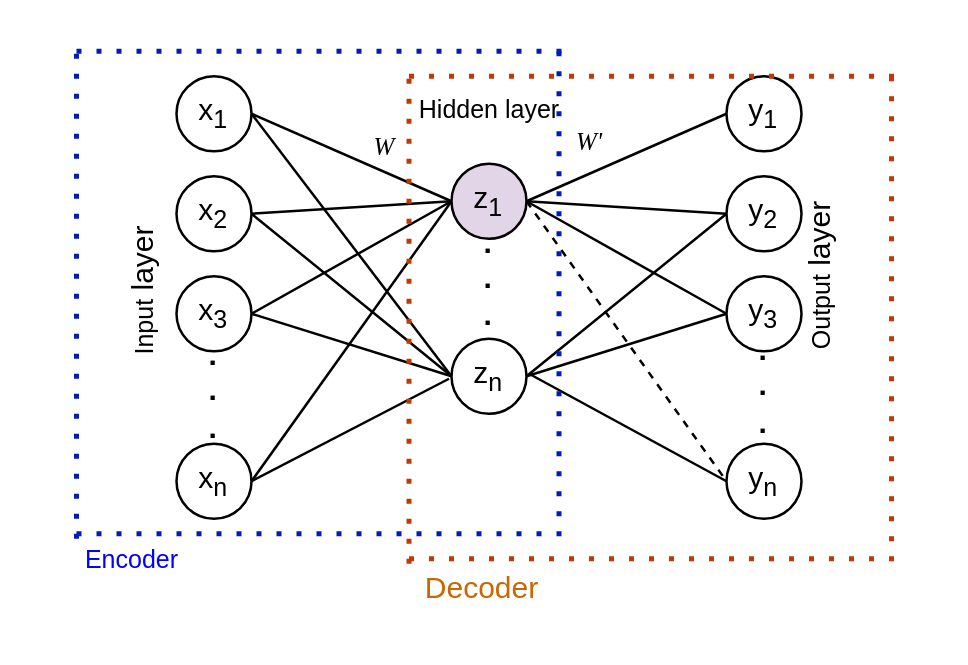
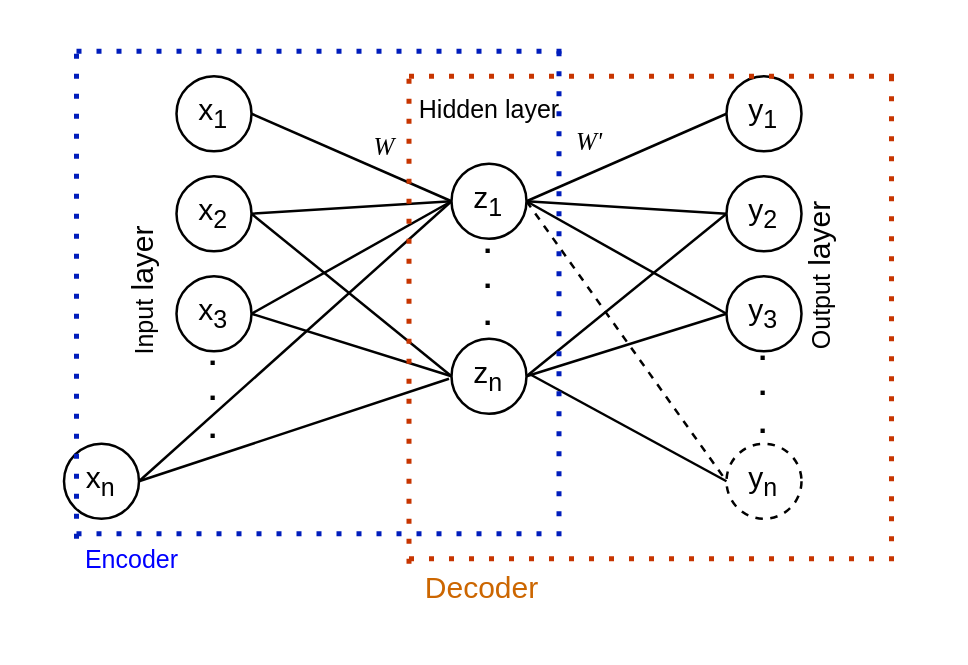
  <mxCell id="0" />
  <mxCell id="1" parent="0" />
  <mxCell id="2" value="x&lt;sub&gt;1&lt;/sub&gt;" style="ellipse;whiteSpace=wrap;html=1;aspect=fixed;" vertex="1" parent="1"><mxGeometry x="70" y="30" width="30" height="30" as="geometry" /></mxCell>
  <mxCell id="3" value="x&lt;sub&gt;2&lt;/sub&gt;" style="ellipse;whiteSpace=wrap;html=1;aspect=fixed;" vertex="1" parent="1"><mxGeometry x="70" y="70" width="30" height="30" as="geometry" /></mxCell>
  <mxCell id="4" value="&lt;p style=&quot;line-height: 120%&quot;&gt;&lt;/p&gt;&lt;div&gt;&lt;b&gt;.&lt;/b&gt;&lt;/div&gt;&lt;div&gt;&lt;b&gt;.&lt;/b&gt;&lt;/div&gt;&lt;div&gt;&lt;b&gt;.&lt;/b&gt;&lt;/div&gt;&lt;div&gt;&lt;b&gt;&lt;br&gt;&lt;/b&gt;&lt;/div&gt;&lt;p&gt;&lt;/p&gt;" style="text;html=1;strokeColor=none;fillColor=none;align=center;verticalAlign=middle;whiteSpace=wrap;rounded=0;" vertex="1" parent="1"><mxGeometry x="285" y="151" width="40" height="20" as="geometry" /></mxCell>
- <mxCell id="5" value="x&lt;sub&gt;n&lt;/sub&gt;" style="ellipse;whiteSpace=wrap;html=1;aspect=fixed;" vertex="1" parent="1"><mxGeometry x="70" y="177" width="30" height="30" as="geometry" /></mxCell>
+ <mxCell id="5" value="x&lt;sub&gt;n&lt;/sub&gt;" style="ellipse;whiteSpace=wrap;html=1;aspect=fixed;" vertex="1" parent="1"><mxGeometry x="25" y="177" width="30" height="30" as="geometry" /></mxCell>
  <mxCell id="6" value="x&lt;sub&gt;3&lt;/sub&gt;" style="ellipse;whiteSpace=wrap;html=1;aspect=fixed;" vertex="1" parent="1"><mxGeometry x="70" y="110" width="30" height="30" as="geometry" /></mxCell>
- <mxCell id="7" value="z&lt;sub&gt;1&lt;/sub&gt;" style="ellipse;whiteSpace=wrap;html=1;aspect=fixed;fillColor=#e1d5e7;" vertex="1" parent="1"><mxGeometry x="180" y="65" width="30" height="30" as="geometry" /></mxCell>
+ <mxCell id="7" value="z&lt;sub&gt;1&lt;/sub&gt;" style="ellipse;whiteSpace=wrap;html=1;aspect=fixed;" vertex="1" parent="1"><mxGeometry x="180" y="65" width="30" height="30" as="geometry" /></mxCell>
  <mxCell id="8" value="z&lt;sub&gt;n&lt;/sub&gt;" style="ellipse;whiteSpace=wrap;html=1;aspect=fixed;" vertex="1" parent="1"><mxGeometry x="180" y="135" width="30" height="30" as="geometry" /></mxCell>
  <mxCell id="9" value="&lt;p style=&quot;line-height: 120%&quot;&gt;&lt;/p&gt;&lt;div&gt;&lt;b&gt;.&lt;/b&gt;&lt;/div&gt;&lt;div&gt;&lt;b&gt;.&lt;/b&gt;&lt;/div&gt;&lt;div&gt;&lt;b&gt;.&lt;/b&gt;&lt;/div&gt;&lt;div&gt;&lt;b&gt;&lt;br&gt;&lt;/b&gt;&lt;/div&gt;&lt;p&gt;&lt;/p&gt;" style="text;html=1;strokeColor=none;fillColor=none;align=center;verticalAlign=middle;whiteSpace=wrap;rounded=0;" vertex="1" parent="1"><mxGeometry x="175" y="108" width="40" height="20" as="geometry" /></mxCell>
  <mxCell id="10" value="y&lt;sub&gt;1&lt;/sub&gt;" style="ellipse;whiteSpace=wrap;html=1;aspect=fixed;" vertex="1" parent="1"><mxGeometry x="290" y="30" width="30" height="30" as="geometry" /></mxCell>
  <mxCell id="11" value="y&lt;sub&gt;2&lt;/sub&gt;" style="ellipse;whiteSpace=wrap;html=1;aspect=fixed;" vertex="1" parent="1"><mxGeometry x="290" y="70" width="30" height="30" as="geometry" /></mxCell>
- <mxCell id="12" value="y&lt;sub&gt;n&lt;/sub&gt;" style="ellipse;whiteSpace=wrap;html=1;aspect=fixed;" vertex="1" parent="1"><mxGeometry x="290" y="177" width="30" height="30" as="geometry" /></mxCell>
+ <mxCell id="12" value="y&lt;sub&gt;n&lt;/sub&gt;" style="ellipse;whiteSpace=wrap;html=1;aspect=fixed;dashed=1;" vertex="1" parent="1"><mxGeometry x="290" y="177" width="30" height="30" as="geometry" /></mxCell>
  <mxCell id="13" value="y&lt;sub&gt;3&lt;/sub&gt;" style="ellipse;whiteSpace=wrap;html=1;aspect=fixed;" vertex="1" parent="1"><mxGeometry x="290" y="110" width="30" height="30" as="geometry" /></mxCell>
  <mxCell id="14" value="&lt;p style=&quot;line-height: 120%&quot;&gt;&lt;/p&gt;&lt;div&gt;&lt;b&gt;.&lt;/b&gt;&lt;/div&gt;&lt;div&gt;&lt;b&gt;.&lt;/b&gt;&lt;/div&gt;&lt;div&gt;&lt;b&gt;.&lt;/b&gt;&lt;/div&gt;&lt;div&gt;&lt;b&gt;&lt;br&gt;&lt;/b&gt;&lt;/div&gt;&lt;p&gt;&lt;/p&gt;" style="text;html=1;strokeColor=none;fillColor=none;align=center;verticalAlign=middle;whiteSpace=wrap;rounded=0;" vertex="1" parent="1"><mxGeometry x="65" y="153" width="40" height="20" as="geometry" /></mxCell>
  <mxCell id="15" value="" style="endArrow=none;html=1;entryX=0;entryY=0.5;entryDx=0;entryDy=0;" edge="1" parent="1" target="7"><mxGeometry width="50" height="50" relative="1" as="geometry"><mxPoint x="100" y="45" as="sourcePoint" /><mxPoint x="181" y="76" as="targetPoint" /></mxGeometry></mxCell>
- <mxCell id="16" value="" style="endArrow=none;html=1;entryX=0;entryY=0.5;entryDx=0;entryDy=0;exitX=1;exitY=0.5;exitDx=0;exitDy=0;" edge="1" parent="1" source="2" target="8"><mxGeometry width="50" height="50" relative="1" as="geometry"><mxPoint x="110" y="55" as="sourcePoint" /><mxPoint x="191.14" y="85.56" as="targetPoint" /></mxGeometry></mxCell>
  <mxCell id="17" value="" style="endArrow=none;html=1;exitX=1;exitY=0.5;exitDx=0;exitDy=0;" edge="1" parent="1" source="3"><mxGeometry width="50" height="50" relative="1" as="geometry"><mxPoint x="120" y="65" as="sourcePoint" /><mxPoint x="180" y="80" as="targetPoint" /></mxGeometry></mxCell>
  <mxCell id="18" value="" style="endArrow=none;html=1;entryX=0;entryY=0.5;entryDx=0;entryDy=0;exitX=1;exitY=0.5;exitDx=0;exitDy=0;" edge="1" parent="1" source="3" target="8"><mxGeometry width="50" height="50" relative="1" as="geometry"><mxPoint x="130" y="75" as="sourcePoint" /><mxPoint x="211.14" y="105.56" as="targetPoint" /></mxGeometry></mxCell>
  <mxCell id="19" value="" style="endArrow=none;html=1;entryX=0;entryY=0.5;entryDx=0;entryDy=0;exitX=1;exitY=0.5;exitDx=0;exitDy=0;" edge="1" parent="1" source="6" target="7"><mxGeometry width="50" height="50" relative="1" as="geometry"><mxPoint x="140" y="85" as="sourcePoint" /><mxPoint x="221.14" y="115.56" as="targetPoint" /></mxGeometry></mxCell>
  <mxCell id="20" value="" style="endArrow=none;html=1;entryX=0;entryY=0.5;entryDx=0;entryDy=0;exitX=1;exitY=0.5;exitDx=0;exitDy=0;" edge="1" parent="1" source="6" target="8"><mxGeometry width="50" height="50" relative="1" as="geometry"><mxPoint x="150" y="95" as="sourcePoint" /><mxPoint x="231.14" y="125.56" as="targetPoint" /></mxGeometry></mxCell>
  <mxCell id="21" value="" style="endArrow=none;html=1;entryX=0;entryY=0.5;entryDx=0;entryDy=0;exitX=1;exitY=0.5;exitDx=0;exitDy=0;" edge="1" parent="1" source="5" target="7"><mxGeometry width="50" height="50" relative="1" as="geometry"><mxPoint x="160" y="105" as="sourcePoint" /><mxPoint x="241.14" y="135.56" as="targetPoint" /></mxGeometry></mxCell>
  <mxCell id="22" value="" style="endArrow=none;html=1;exitX=1;exitY=0.5;exitDx=0;exitDy=0;" edge="1" parent="1" source="5"><mxGeometry width="50" height="50" relative="1" as="geometry"><mxPoint x="170" y="115" as="sourcePoint" /><mxPoint x="179" y="151" as="targetPoint" /></mxGeometry></mxCell>
  <mxCell id="23" value="&lt;font style=&quot;font-size: 10px&quot; face=&quot;Verdana&quot;&gt;&lt;i&gt;W&lt;/i&gt;&lt;/font&gt;" style="text;html=1;align=center;verticalAlign=middle;resizable=0;points=[];autosize=1;strokeColor=none;" vertex="1" parent="1"><mxGeometry x="143" y="49" width="20" height="18" as="geometry" /></mxCell>
  <mxCell id="24" value="" style="endArrow=none;html=1;entryX=0;entryY=0.5;entryDx=0;entryDy=0;exitX=1;exitY=0.5;exitDx=0;exitDy=0;" edge="1" parent="1" source="7" target="10"><mxGeometry width="50" height="50" relative="1" as="geometry"><mxPoint x="180" y="125" as="sourcePoint" /><mxPoint x="261.14" y="155.56" as="targetPoint" /></mxGeometry></mxCell>
  <mxCell id="25" value="" style="endArrow=none;html=1;entryX=0;entryY=0.5;entryDx=0;entryDy=0;exitX=1;exitY=0.5;exitDx=0;exitDy=0;" edge="1" parent="1" source="7" target="11"><mxGeometry width="50" height="50" relative="1" as="geometry"><mxPoint x="200" y="145" as="sourcePoint" /><mxPoint x="281.14" y="175.56" as="targetPoint" /></mxGeometry></mxCell>
  <mxCell id="26" value="" style="endArrow=none;html=1;entryX=0;entryY=0.5;entryDx=0;entryDy=0;exitX=1;exitY=0.5;exitDx=0;exitDy=0;" edge="1" parent="1" source="8" target="11"><mxGeometry width="50" height="50" relative="1" as="geometry"><mxPoint x="210" y="155" as="sourcePoint" /><mxPoint x="291.14" y="185.56" as="targetPoint" /></mxGeometry></mxCell>
  <mxCell id="27" value="" style="endArrow=none;html=1;entryX=0;entryY=0.5;entryDx=0;entryDy=0;exitX=1;exitY=0.5;exitDx=0;exitDy=0;" edge="1" parent="1" source="8" target="13"><mxGeometry width="50" height="50" relative="1" as="geometry"><mxPoint x="227" y="148" as="sourcePoint" /><mxPoint x="301.14" y="195.56" as="targetPoint" /></mxGeometry></mxCell>
  <mxCell id="28" value="" style="endArrow=none;html=1;entryX=0;entryY=0.5;entryDx=0;entryDy=0;exitX=1;exitY=0.5;exitDx=0;exitDy=0;" edge="1" parent="1" source="7" target="13"><mxGeometry width="50" height="50" relative="1" as="geometry"><mxPoint x="230" y="175" as="sourcePoint" /><mxPoint x="311.14" y="205.56" as="targetPoint" /></mxGeometry></mxCell>
  <mxCell id="29" value="" style="endArrow=none;html=1;entryX=0;entryY=0.5;entryDx=0;entryDy=0;exitX=1;exitY=0.5;exitDx=0;exitDy=0;dashed=1;" edge="1" parent="1" source="7" target="12"><mxGeometry width="50" height="50" relative="1" as="geometry"><mxPoint x="240" y="185" as="sourcePoint" /><mxPoint x="321.14" y="215.56" as="targetPoint" /></mxGeometry></mxCell>
  <mxCell id="30" value="" style="endArrow=none;html=1;entryX=0;entryY=0.5;entryDx=0;entryDy=0;" edge="1" parent="1" target="12"><mxGeometry width="50" height="50" relative="1" as="geometry"><mxPoint x="211" y="149" as="sourcePoint" /><mxPoint x="331.14" y="225.56" as="targetPoint" /></mxGeometry></mxCell>
  <mxCell id="31" value="&lt;font face=&quot;Verdana&quot;&gt;&lt;i style=&quot;font-size: 10px&quot;&gt;W'&lt;br&gt;&lt;span style=&quot;white-space: pre&quot;&gt;&lt;/span&gt;&lt;/i&gt;&lt;/font&gt;" style="text;html=1;align=center;verticalAlign=middle;resizable=0;points=[];autosize=1;strokeColor=none;" vertex="1" parent="1"><mxGeometry x="223" y="46" width="23" height="19" as="geometry" /></mxCell>
  <mxCell id="32" value="&lt;font style=&quot;font-size: 10px&quot;&gt;Output&lt;/font&gt; layer" style="text;html=1;strokeColor=none;fillColor=none;align=center;verticalAlign=middle;whiteSpace=wrap;rounded=0;rotation=270;" vertex="1" parent="1"><mxGeometry x="291" y="100" width="74" height="20" as="geometry" /></mxCell>
  <mxCell id="33" value="&lt;font style=&quot;font-size: 10px&quot;&gt;Input&lt;/font&gt; layer" style="text;html=1;strokeColor=none;fillColor=none;align=center;verticalAlign=middle;whiteSpace=wrap;rounded=0;rotation=-90;" vertex="1" parent="1"><mxGeometry x="20" y="106" width="74" height="20" as="geometry" /></mxCell>
  <mxCell id="34" value="&lt;font style=&quot;font-size: 10px&quot;&gt;Hidden layer&lt;br&gt;&lt;/font&gt;" style="text;html=1;align=center;verticalAlign=middle;resizable=0;points=[];autosize=1;strokeColor=none;" vertex="1" parent="1"><mxGeometry x="160" y="33" width="70" height="19" as="geometry" /></mxCell>
  <mxCell id="35" value="" style="endArrow=none;dashed=1;html=1;dashPattern=1 3;strokeWidth=2;fillColor=#0050ef;strokeColor=#001DBC;" edge="1" parent="1"><mxGeometry width="50" height="50" relative="1" as="geometry"><mxPoint x="30" y="20" as="sourcePoint" /><mxPoint x="225" y="20" as="targetPoint" /></mxGeometry></mxCell>
  <mxCell id="36" value="" style="endArrow=none;dashed=1;html=1;dashPattern=1 3;strokeWidth=2;fillColor=#0050ef;strokeColor=#001DBC;" edge="1" parent="1"><mxGeometry width="50" height="50" relative="1" as="geometry"><mxPoint x="223" y="20" as="sourcePoint" /><mxPoint x="223" y="220" as="targetPoint" /></mxGeometry></mxCell>
  <mxCell id="37" value="" style="endArrow=none;dashed=1;html=1;dashPattern=1 3;strokeWidth=2;fillColor=#0050ef;strokeColor=#001DBC;" edge="1" parent="1"><mxGeometry width="50" height="50" relative="1" as="geometry"><mxPoint x="30" y="213" as="sourcePoint" /><mxPoint x="218" y="213" as="targetPoint" /></mxGeometry></mxCell>
  <mxCell id="38" value="" style="endArrow=none;dashed=1;html=1;dashPattern=1 3;strokeWidth=2;fillColor=#0050ef;strokeColor=#001DBC;" edge="1" parent="1"><mxGeometry width="50" height="50" relative="1" as="geometry"><mxPoint x="30" y="21" as="sourcePoint" /><mxPoint x="30" y="220" as="targetPoint" /></mxGeometry></mxCell>
  <mxCell id="39" value="" style="endArrow=none;dashed=1;html=1;dashPattern=1 3;strokeWidth=2;fillColor=#fa6800;strokeColor=#C73500;" edge="1" parent="1"><mxGeometry width="50" height="50" relative="1" as="geometry"><mxPoint x="163" y="30" as="sourcePoint" /><mxPoint x="358" y="30" as="targetPoint" /></mxGeometry></mxCell>
  <mxCell id="40" value="" style="endArrow=none;dashed=1;html=1;dashPattern=1 3;strokeWidth=2;fillColor=#fa6800;strokeColor=#C73500;" edge="1" parent="1"><mxGeometry width="50" height="50" relative="1" as="geometry"><mxPoint x="356" y="30" as="sourcePoint" /><mxPoint x="356" y="230" as="targetPoint" /></mxGeometry></mxCell>
  <mxCell id="41" value="" style="endArrow=none;dashed=1;html=1;dashPattern=1 3;strokeWidth=2;fillColor=#fa6800;strokeColor=#C73500;" edge="1" parent="1"><mxGeometry width="50" height="50" relative="1" as="geometry"><mxPoint x="163" y="223" as="sourcePoint" /><mxPoint x="351" y="223" as="targetPoint" /></mxGeometry></mxCell>
  <mxCell id="42" value="" style="endArrow=none;dashed=1;html=1;dashPattern=1 3;strokeWidth=2;fillColor=#fa6800;strokeColor=#C73500;" edge="1" parent="1"><mxGeometry width="50" height="50" relative="1" as="geometry"><mxPoint x="163" y="31" as="sourcePoint" /><mxPoint x="163" y="230" as="targetPoint" /></mxGeometry></mxCell>
  <mxCell id="43" value="&lt;font style=&quot;font-size: 10px&quot; color=&quot;#0000FF&quot;&gt;Encoder&lt;/font&gt;" style="text;html=1;align=center;verticalAlign=middle;resizable=0;points=[];autosize=1;strokeColor=none;" vertex="1" parent="1"><mxGeometry x="27" y="213" width="49" height="19" as="geometry" /></mxCell>
  <mxCell id="44" value="&lt;font color=&quot;#CC6600&quot;&gt;Decoder&lt;/font&gt;" style="text;html=1;align=center;verticalAlign=middle;resizable=0;points=[];autosize=1;strokeColor=none;" vertex="1" parent="1"><mxGeometry x="163" y="226" width="57" height="18" as="geometry" /></mxCell>
